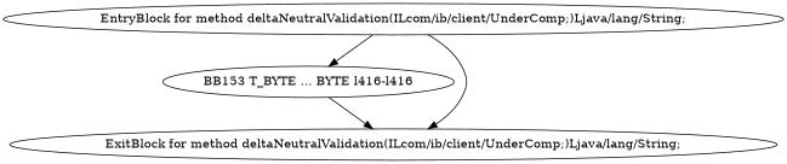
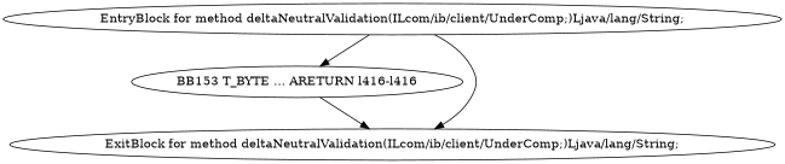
  digraph {
-   n1 [label="BB153 T_BYTE ... BYTE l416-l416"]
+   n1 [label="BB153 T_BYTE ... ARETURN l416-l416"]
    n2 [label="ExitBlock for method deltaNeutralValidation(ILcom/ib/client/UnderComp;)Ljava/lang/String;"]
    n3 [label="EntryBlock for method deltaNeutralValidation(ILcom/ib/client/UnderComp;)Ljava/lang/String;"]
    n1 -> n2
    n3 -> n1
    n3 -> n2
  }
